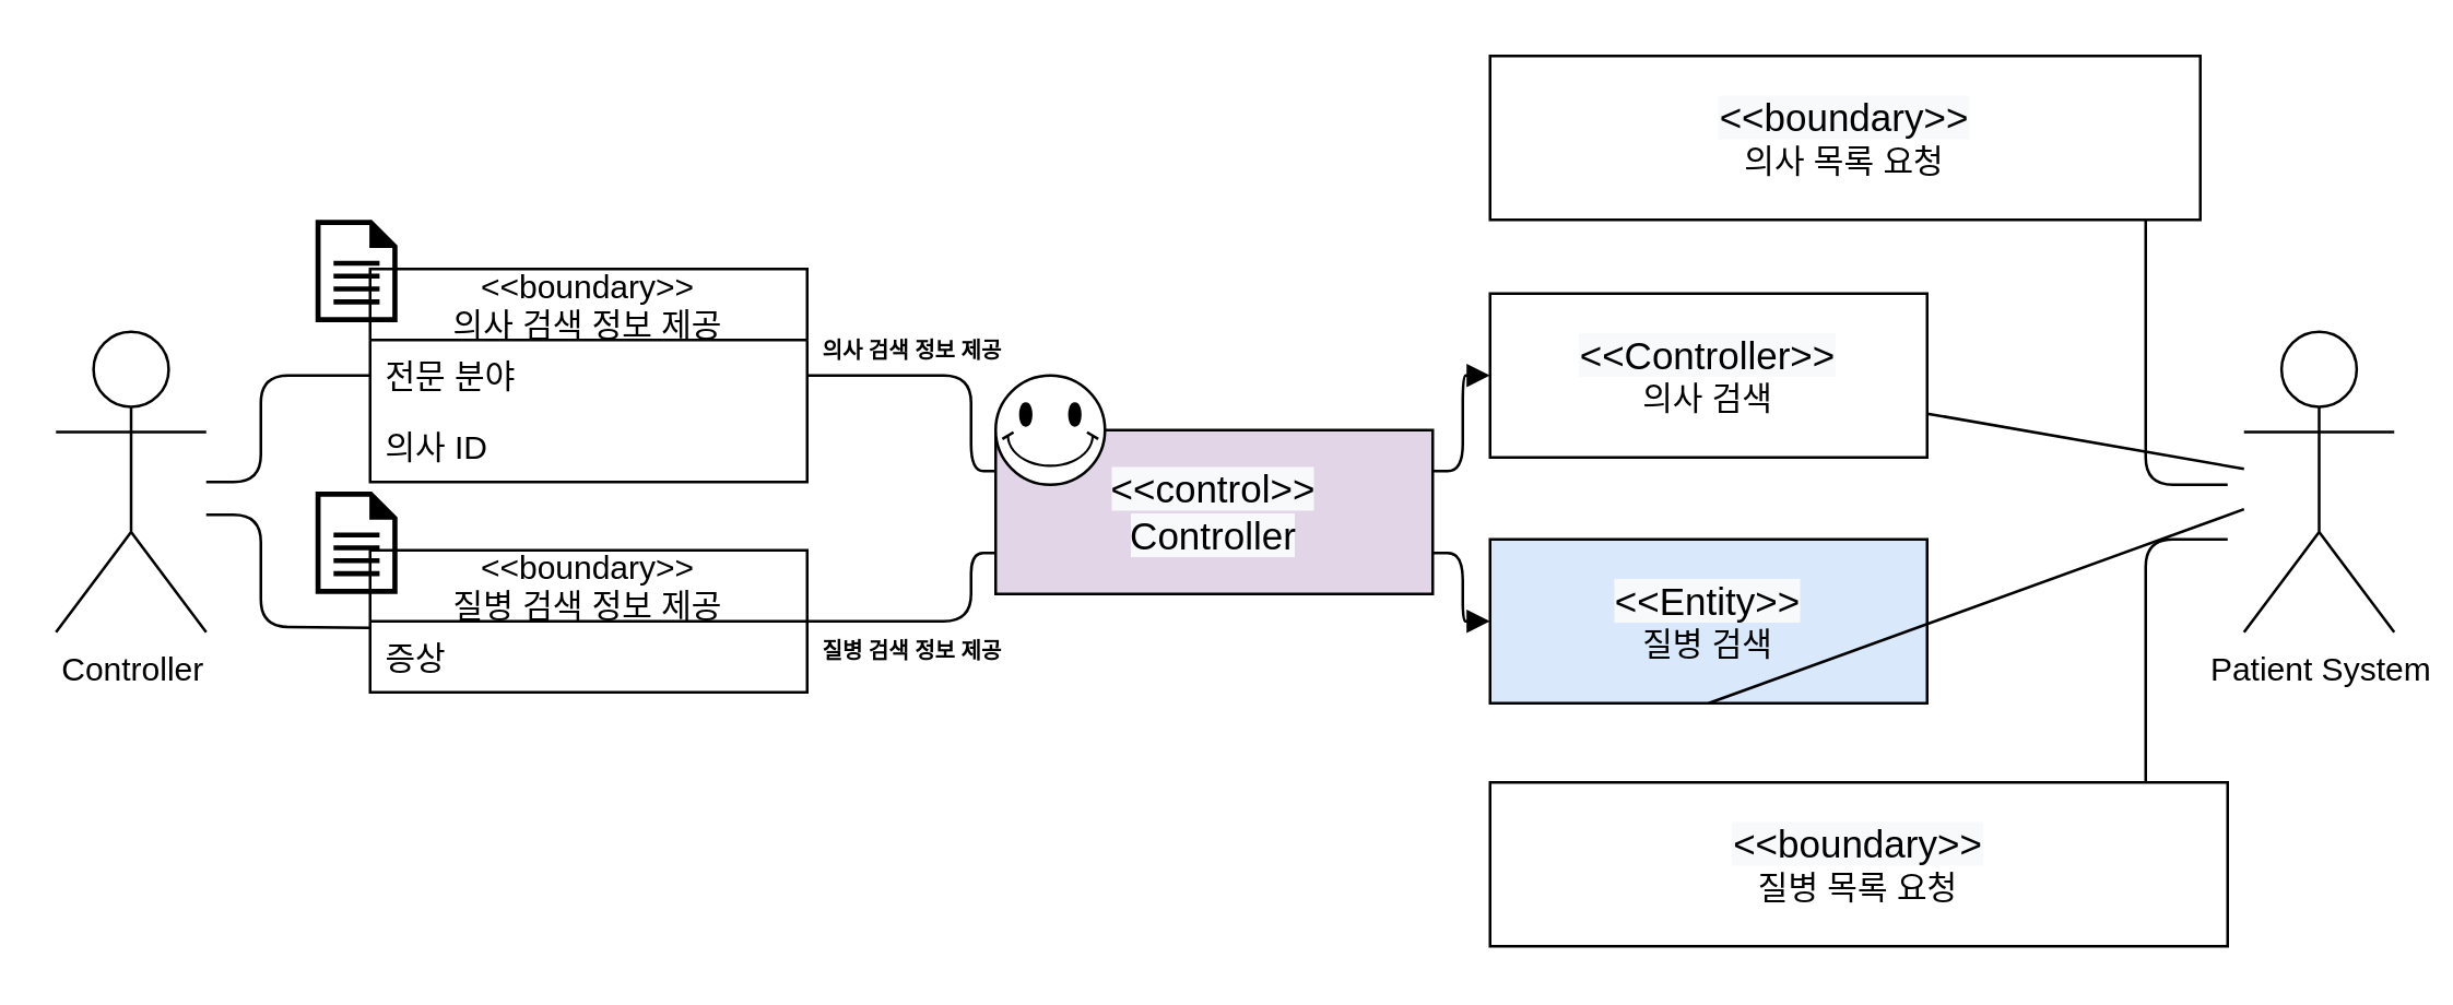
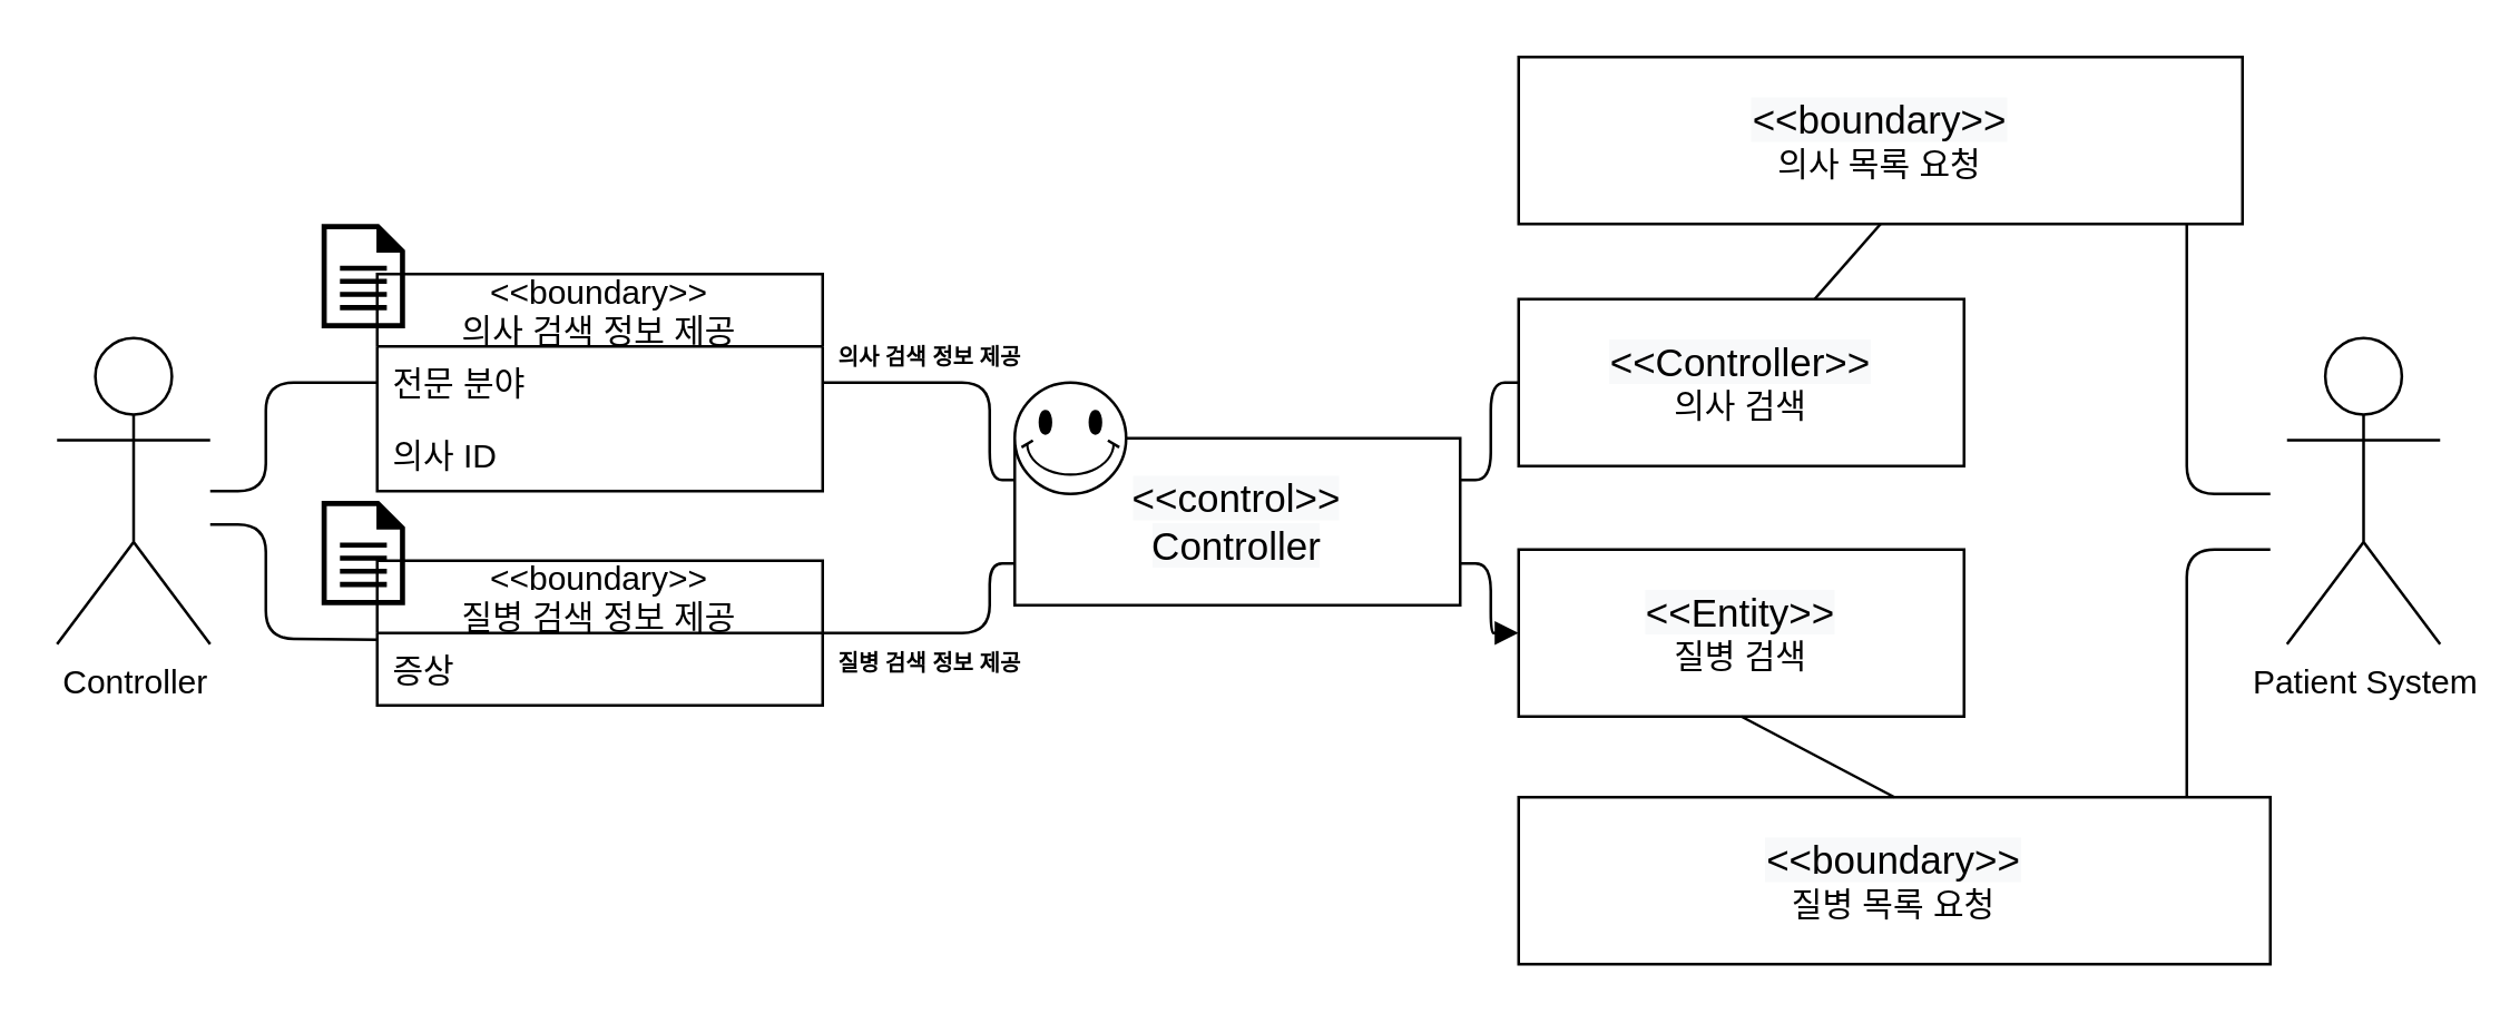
  <mxCell id="0" />
  <mxCell id="1" parent="0" />
  <mxCell id="2" value="Controller" style="shape=umlActor;verticalLabelPosition=bottom;verticalAlign=top;html=1;outlineConnect=0;" parent="1" vertex="1"><mxGeometry x="20" y="121" width="55" height="110" as="geometry" /></mxCell>
  <mxCell id="3" value="Patient System" style="shape=umlActor;verticalLabelPosition=bottom;verticalAlign=top;html=1;outlineConnect=0;" parent="1" vertex="1"><mxGeometry x="821" y="121" width="55" height="110" as="geometry" /></mxCell>
  <mxCell id="4" value="" style="endArrow=none;html=1;exitX=-0.001;exitY=0.092;exitDx=0;exitDy=0;exitPerimeter=0;" parent="1" edge="1" source="28"><mxGeometry width="50" height="50" relative="1" as="geometry"><mxPoint x="145" y="229" as="sourcePoint" /><mxPoint x="75" y="188" as="targetPoint" /><Array as="points"><mxPoint x="95" y="229" /><mxPoint x="95" y="188" /></Array></mxGeometry></mxCell>
  <mxCell id="5" value="" style="endArrow=none;html=1;exitX=1;exitY=0.5;exitDx=0;exitDy=0;" parent="1" source="12" edge="1"><mxGeometry width="50" height="50" relative="1" as="geometry"><mxPoint x="935" y="216" as="sourcePoint" /><mxPoint x="815" y="197" as="targetPoint" /><Array as="points"><mxPoint x="785" y="316" /><mxPoint x="785" y="197" /></Array></mxGeometry></mxCell>
  <mxCell id="6" value="" style="endArrow=none;html=1;exitX=1;exitY=0.5;exitDx=0;exitDy=0;" parent="1" edge="1" source="8"><mxGeometry width="50" height="50" relative="1" as="geometry"><mxPoint x="915" y="125.56" as="sourcePoint" /><mxPoint x="815" y="177" as="targetPoint" /><Array as="points"><mxPoint x="785" y="50" /><mxPoint x="785" y="177" /></Array></mxGeometry></mxCell>
- <mxCell id="7" value="&#10;&#10;&lt;span style=&quot;color: rgb(0, 0, 0); font-family: helvetica; font-size: 14px; font-style: normal; font-weight: 400; letter-spacing: normal; text-align: center; text-indent: 0px; text-transform: none; word-spacing: 0px; background-color: rgb(248, 249, 250); display: inline; float: none;&quot;&gt;&amp;lt;&amp;lt;control&amp;gt;&amp;gt;&lt;/span&gt;&lt;br style=&quot;padding: 0px; margin: 0px; color: rgb(0, 0, 0); font-family: helvetica; font-size: 14px; font-style: normal; font-weight: 400; letter-spacing: normal; text-align: center; text-indent: 0px; text-transform: none; word-spacing: 0px; background-color: rgb(248, 249, 250);&quot;&gt;&lt;span style=&quot;color: rgb(0, 0, 0); font-family: helvetica; font-size: 14px; font-style: normal; font-weight: 400; letter-spacing: normal; text-align: center; text-indent: 0px; text-transform: none; word-spacing: 0px; background-color: rgb(248, 249, 250); display: inline; float: none;&quot;&gt;Controller&lt;/span&gt;&#10;&#10;" style="rounded=0;whiteSpace=wrap;html=1;fillColor=#e1d5e7;" parent="1" vertex="1"><mxGeometry x="364" y="157" width="160" height="60" as="geometry" /></mxCell>
+ <mxCell id="7" value="&#10;&#10;&lt;span style=&quot;color: rgb(0, 0, 0); font-family: helvetica; font-size: 14px; font-style: normal; font-weight: 400; letter-spacing: normal; text-align: center; text-indent: 0px; text-transform: none; word-spacing: 0px; background-color: rgb(248, 249, 250); display: inline; float: none;&quot;&gt;&amp;lt;&amp;lt;control&amp;gt;&amp;gt;&lt;/span&gt;&lt;br style=&quot;padding: 0px; margin: 0px; color: rgb(0, 0, 0); font-family: helvetica; font-size: 14px; font-style: normal; font-weight: 400; letter-spacing: normal; text-align: center; text-indent: 0px; text-transform: none; word-spacing: 0px; background-color: rgb(248, 249, 250);&quot;&gt;&lt;span style=&quot;color: rgb(0, 0, 0); font-family: helvetica; font-size: 14px; font-style: normal; font-weight: 400; letter-spacing: normal; text-align: center; text-indent: 0px; text-transform: none; word-spacing: 0px; background-color: rgb(248, 249, 250); display: inline; float: none;&quot;&gt;Controller&lt;/span&gt;&#10;&#10;" style="rounded=0;whiteSpace=wrap;html=1;" parent="1" vertex="1"><mxGeometry x="364" y="157" width="160" height="60" as="geometry" /></mxCell>
  <mxCell id="8" value="&lt;span style=&quot;color: rgb(0 , 0 , 0) ; font-family: &amp;#34;helvetica&amp;#34; ; font-size: 14px ; font-style: normal ; font-weight: 400 ; letter-spacing: normal ; text-align: center ; text-indent: 0px ; text-transform: none ; word-spacing: 0px ; background-color: rgb(248 , 249 , 250) ; display: inline ; float: none&quot;&gt;&amp;lt;&amp;lt;boundary&amp;gt;&amp;gt;&lt;br&gt;&lt;/span&gt;의사 목록 요청" style="rounded=0;whiteSpace=wrap;html=1;" parent="1" vertex="1"><mxGeometry x="545" y="20" width="260" height="60" as="geometry" /></mxCell>
  <mxCell id="9" value="&lt;span style=&quot;color: rgb(0 , 0 , 0) ; font-family: &amp;#34;helvetica&amp;#34; ; font-size: 14px ; font-style: normal ; font-weight: 400 ; letter-spacing: normal ; text-align: center ; text-indent: 0px ; text-transform: none ; word-spacing: 0px ; background-color: rgb(248 , 249 , 250) ; display: inline ; float: none&quot;&gt;&amp;lt;&amp;lt;Controller&amp;gt;&amp;gt;&lt;br&gt;&lt;/span&gt;의사 검색" style="rounded=0;whiteSpace=wrap;html=1;" parent="1" vertex="1"><mxGeometry x="545" y="107" width="160" height="60" as="geometry" /></mxCell>
- <mxCell id="10" value="&lt;span style=&quot;color: rgb(0 , 0 , 0) ; font-family: &amp;#34;helvetica&amp;#34; ; font-size: 14px ; font-style: normal ; font-weight: 400 ; letter-spacing: normal ; text-align: center ; text-indent: 0px ; text-transform: none ; word-spacing: 0px ; background-color: rgb(248 , 249 , 250) ; display: inline ; float: none&quot;&gt;&amp;lt;&amp;lt;Entity&amp;gt;&amp;gt;&lt;br&gt;&lt;/span&gt;질병 검색" style="rounded=0;whiteSpace=wrap;html=1;fillColor=#dae8fc;" parent="1" vertex="1"><mxGeometry x="545" y="197" width="160" height="60" as="geometry" /></mxCell>
+ <mxCell id="10" value="&lt;span style=&quot;color: rgb(0 , 0 , 0) ; font-family: &amp;#34;helvetica&amp;#34; ; font-size: 14px ; font-style: normal ; font-weight: 400 ; letter-spacing: normal ; text-align: center ; text-indent: 0px ; text-transform: none ; word-spacing: 0px ; background-color: rgb(248 , 249 , 250) ; display: inline ; float: none&quot;&gt;&amp;lt;&amp;lt;Entity&amp;gt;&amp;gt;&lt;br&gt;&lt;/span&gt;질병 검색" style="rounded=0;whiteSpace=wrap;html=1;" parent="1" vertex="1"><mxGeometry x="545" y="197" width="160" height="60" as="geometry" /></mxCell>
  <mxCell id="11" value="" style="endArrow=none;html=1;exitX=0;exitY=0.5;exitDx=0;exitDy=0;" parent="1" edge="1"><mxGeometry width="50" height="50" relative="1" as="geometry"><mxPoint x="135" y="137" as="sourcePoint" /><mxPoint x="75" y="176" as="targetPoint" /><Array as="points"><mxPoint x="95" y="137" /><mxPoint x="95" y="176" /></Array></mxGeometry></mxCell>
  <mxCell id="12" value="&lt;span style=&quot;color: rgb(0 , 0 , 0) ; font-family: &amp;#34;helvetica&amp;#34; ; font-size: 14px ; font-style: normal ; font-weight: 400 ; letter-spacing: normal ; text-align: center ; text-indent: 0px ; text-transform: none ; word-spacing: 0px ; background-color: rgb(248 , 249 , 250) ; display: inline ; float: none&quot;&gt;&amp;lt;&amp;lt;boundary&amp;gt;&amp;gt;&lt;br&gt;&lt;/span&gt;질병 목록 요청" style="rounded=0;whiteSpace=wrap;html=1;" parent="1" vertex="1"><mxGeometry x="545" y="286" width="270" height="60" as="geometry" /></mxCell>
- <mxCell id="13" value="" style="endArrow=none;html=1;" parent="1" source="9" target="3" edge="1"><mxGeometry width="50" height="50" relative="1" as="geometry"><mxPoint x="725" y="147" as="sourcePoint" /><mxPoint x="775" y="97" as="targetPoint" /></mxGeometry></mxCell>
- <mxCell id="14" value="" style="endArrow=none;html=1;exitX=0.5;exitY=1;exitDx=0;exitDy=0;" parent="1" edge="1" target="3" source="10"><mxGeometry width="50" height="50" relative="1" as="geometry"><mxPoint x="705" y="216.71" as="sourcePoint" /><mxPoint x="755" y="216.71" as="targetPoint" /></mxGeometry></mxCell>
+ <mxCell id="13" value="" style="endArrow=none;html=1;entryX=0.5;entryY=1;entryDx=0;entryDy=0;" parent="1" source="9" target="8" edge="1"><mxGeometry width="50" height="50" relative="1" as="geometry"><mxPoint x="725" y="147" as="sourcePoint" /><mxPoint x="775" y="97" as="targetPoint" /></mxGeometry></mxCell>
+ <mxCell id="14" value="" style="endArrow=none;html=1;exitX=0.5;exitY=1;exitDx=0;exitDy=0;entryX=0.5;entryY=0;entryDx=0;entryDy=0;" parent="1" edge="1" target="12" source="10"><mxGeometry width="50" height="50" relative="1" as="geometry"><mxPoint x="705" y="216.71" as="sourcePoint" /><mxPoint x="755" y="216.71" as="targetPoint" /></mxGeometry></mxCell>
  <mxCell id="15" value="" style="endArrow=none;html=1;exitX=1;exitY=0.5;exitDx=0;exitDy=0;entryX=0;entryY=0.25;entryDx=0;entryDy=0;" parent="1" target="7" edge="1"><mxGeometry width="50" height="50" relative="1" as="geometry"><mxPoint x="295" y="137" as="sourcePoint" /><mxPoint x="415" y="87" as="targetPoint" /><Array as="points"><mxPoint x="355" y="137" /><mxPoint x="355" y="172" /></Array></mxGeometry></mxCell>
  <mxCell id="16" value="" style="endArrow=none;html=1;exitX=1;exitY=0.5;exitDx=0;exitDy=0;entryX=0;entryY=0.75;entryDx=0;entryDy=0;" parent="1" target="7" edge="1"><mxGeometry width="50" height="50" relative="1" as="geometry"><mxPoint x="295" y="227" as="sourcePoint" /><mxPoint x="375" y="172" as="targetPoint" /><Array as="points"><mxPoint x="355" y="227" /><mxPoint x="355" y="202" /></Array></mxGeometry></mxCell>
- <mxCell id="17" value="" style="endArrow=block;html=1;exitX=1;exitY=0.25;exitDx=0;exitDy=0;entryX=0;entryY=0.5;entryDx=0;entryDy=0;" parent="1" target="9" edge="1" source="7"><mxGeometry width="50" height="50" relative="1" as="geometry"><mxPoint x="524" y="157" as="sourcePoint" /><mxPoint x="554" y="181.42" as="targetPoint" /><Array as="points"><mxPoint x="535" y="172" /><mxPoint x="535" y="137" /></Array></mxGeometry></mxCell>
+ <mxCell id="17" value="" style="endArrow=none;html=1;exitX=1;exitY=0.25;exitDx=0;exitDy=0;entryX=0;entryY=0.5;entryDx=0;entryDy=0;" parent="1" target="9" edge="1" source="7"><mxGeometry width="50" height="50" relative="1" as="geometry"><mxPoint x="524" y="157" as="sourcePoint" /><mxPoint x="554" y="181.42" as="targetPoint" /><Array as="points"><mxPoint x="535" y="172" /><mxPoint x="535" y="137" /></Array></mxGeometry></mxCell>
  <mxCell id="18" value="" style="endArrow=block;html=1;exitX=1;exitY=0.75;exitDx=0;exitDy=0;entryX=0;entryY=0.5;entryDx=0;entryDy=0;" parent="1" source="7" target="10" edge="1"><mxGeometry width="50" height="50" relative="1" as="geometry"><mxPoint x="534" y="167" as="sourcePoint" /><mxPoint x="555" y="137" as="targetPoint" /><Array as="points"><mxPoint x="535" y="202" /><mxPoint x="535" y="227" /></Array></mxGeometry></mxCell>
  <mxCell id="19" value="" style="aspect=fixed;pointerEvents=1;shadow=0;dashed=0;html=1;strokeColor=none;labelPosition=center;verticalLabelPosition=bottom;verticalAlign=top;align=center;fillColor=#000000;shape=mxgraph.mscae.enterprise.document" parent="1" vertex="1"><mxGeometry x="115" y="80" width="30" height="37.5" as="geometry" /></mxCell>
  <mxCell id="20" value="" style="verticalLabelPosition=bottom;verticalAlign=top;html=1;shape=mxgraph.basic.smiley" vertex="1" parent="1"><mxGeometry x="364" y="137" width="40" height="40" as="geometry" /></mxCell>
  <mxCell id="21" value="&lt;&lt;boundary&gt;&gt;&#10;의사 검색 정보 제공" style="swimlane;fontStyle=0;childLayout=stackLayout;horizontal=1;startSize=26;fillColor=none;horizontalStack=0;resizeParent=1;resizeParentMax=0;resizeLast=0;collapsible=1;marginBottom=0;" vertex="1" parent="1"><mxGeometry x="135" y="98" width="160" height="78" as="geometry" /></mxCell>
  <mxCell id="22" value="전문 분야" style="text;strokeColor=none;fillColor=none;align=left;verticalAlign=top;spacingLeft=4;spacingRight=4;overflow=hidden;rotatable=0;points=[[0,0.5],[1,0.5]];portConstraint=eastwest;" vertex="1" parent="21"><mxGeometry y="26" width="160" height="26" as="geometry" /></mxCell>
  <mxCell id="23" value="의사 ID" style="text;strokeColor=none;fillColor=none;align=left;verticalAlign=top;spacingLeft=4;spacingRight=4;overflow=hidden;rotatable=0;points=[[0,0.5],[1,0.5]];portConstraint=eastwest;" vertex="1" parent="21"><mxGeometry y="52" width="160" height="26" as="geometry" /></mxCell>
  <mxCell id="24" value="의사 검색 정보 제공" style="text;strokeColor=none;fillColor=none;align=left;verticalAlign=top;spacingLeft=4;spacingRight=4;overflow=hidden;rotatable=0;points=[[0,0.5],[1,0.5]];portConstraint=eastwest;fontSize=8;fontStyle=1" vertex="1" parent="1"><mxGeometry x="295" y="117" width="80" height="20" as="geometry" /></mxCell>
  <mxCell id="25" value="질병 검색 정보 제공" style="text;strokeColor=none;fillColor=none;align=left;verticalAlign=top;spacingLeft=4;spacingRight=4;overflow=hidden;rotatable=0;points=[[0,0.5],[1,0.5]];portConstraint=eastwest;fontSize=8;fontStyle=1" vertex="1" parent="1"><mxGeometry x="295" y="227" width="80" height="20" as="geometry" /></mxCell>
  <mxCell id="26" value="" style="aspect=fixed;pointerEvents=1;shadow=0;dashed=0;html=1;strokeColor=none;labelPosition=center;verticalLabelPosition=bottom;verticalAlign=top;align=center;fillColor=#000000;shape=mxgraph.mscae.enterprise.document" vertex="1" parent="1"><mxGeometry x="115" y="179.5" width="30" height="37.5" as="geometry" /></mxCell>
  <mxCell id="27" value="&lt;&lt;boundary&gt;&gt;&#10;질병 검색 정보 제공" style="swimlane;fontStyle=0;childLayout=stackLayout;horizontal=1;startSize=26;fillColor=none;horizontalStack=0;resizeParent=1;resizeParentMax=0;resizeLast=0;collapsible=1;marginBottom=0;" vertex="1" parent="1"><mxGeometry x="135" y="201" width="160" height="52" as="geometry" /></mxCell>
  <mxCell id="28" value="증상" style="text;strokeColor=none;fillColor=none;align=left;verticalAlign=top;spacingLeft=4;spacingRight=4;overflow=hidden;rotatable=0;points=[[0,0.5],[1,0.5]];portConstraint=eastwest;" vertex="1" parent="27"><mxGeometry y="26" width="160" height="26" as="geometry" /></mxCell>
